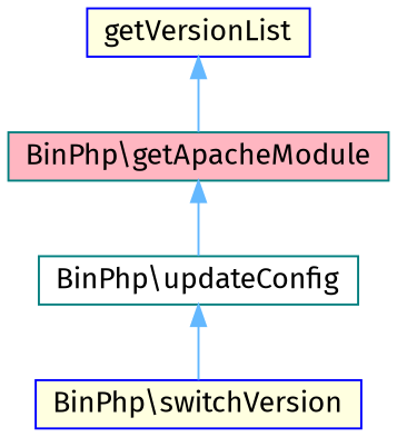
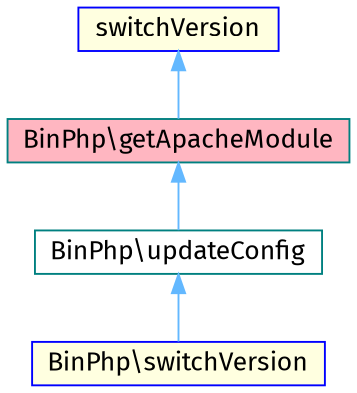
  digraph {
    rankdir=TB
    fontname="Fira Sans"
    node [color=blue fillcolor=lightyellow fontname="Fira Sans" fontsize=14 shape=box style=filled]
    edge [color=steelblue1 dir=back fontname="Fira Sans" fontsize=14 labelfontname=Helvetica labelfontsize=14 style=solid]
-   n1 [fontcolor=black height=0.2 label=getVersionList width=0.4]
+   n1 [fontcolor=black height=0.2 label=switchVersion width=0.4]
    n2 [color=teal fillcolor=lightpink height=0.2 label="BinPhp\\getApacheModule" width=0.4]
    n3 [color=teal fillcolor=white height=0.2 label="BinPhp\\updateConfig" width=0.4]
    n4 [height=0.2 label="BinPhp\\switchVersion" width=0.4]
    n1 -> n2
    n2 -> n3
    n3 -> n4
  }
